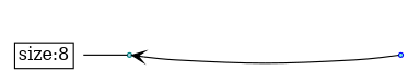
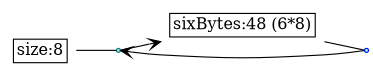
  digraph {
    rankdir=LR
    node [shape=plaintext]
    edge [arrowhead=none]
    n0 [label=<     <TABLE BORDER="0" CELLBORDER="1" CELLSPACING="0">       <TR><TD>size:8</TD></TR>     </TABLE>   >]
    n1 [shape=point style=filled fillcolor=lightblue color=teal]
+   n2 [label=<     <TABLE BORDER="0" CELLBORDER="1" CELLSPACING="0">       <TR><TD>sixBytes:48 (6*8)</TD></TR>     </TABLE>   >]
    n3 [shape=point style=filled fillcolor=aquamarine color=blue]
    n0 -> n1
+   n1 -> n2 [arrowhead=vee]
+   n2 -> n3
    n3 -> n1 [arrowhead=vee]
  }
